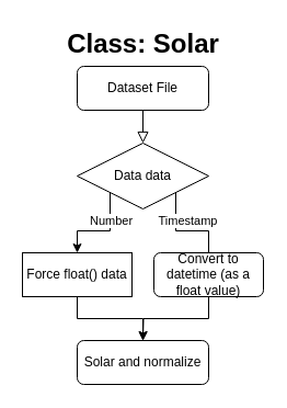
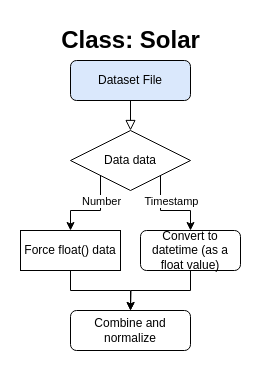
  <mxCell id="0" />
  <mxCell id="1" parent="0" />
  <mxCell id="2" value="" style="rounded=0;html=1;jettySize=auto;orthogonalLoop=1;fontSize=11;endArrow=block;endFill=0;endSize=8;strokeWidth=1;shadow=0;labelBackgroundColor=none;edgeStyle=orthogonalEdgeStyle;" parent="1" source="3" edge="1"><mxGeometry relative="1" as="geometry"><mxPoint x="130" y="130" as="targetPoint" /></mxGeometry></mxCell>
- <mxCell id="3" value="Dataset File" style="rounded=1;whiteSpace=wrap;html=1;fontSize=12;glass=0;strokeWidth=1;shadow=0;" parent="1" vertex="1"><mxGeometry x="70" y="60" width="120" height="40" as="geometry" /></mxCell>
- <mxCell id="4" style="edgeStyle=orthogonalEdgeStyle;rounded=0;orthogonalLoop=1;jettySize=auto;html=1;exitX=1;exitY=1;exitDx=0;exitDy=0;entryX=0.5;entryY=0;entryDx=0;entryDy=0;endArrow=none;" edge="1" parent="1" source="8" target="12"><mxGeometry relative="1" as="geometry" /></mxCell>
+ <mxCell id="3" value="Dataset File" style="rounded=1;whiteSpace=wrap;html=1;fontSize=12;glass=0;strokeWidth=1;shadow=0;fillColor=#dae8fc;" parent="1" vertex="1"><mxGeometry x="70" y="60" width="120" height="40" as="geometry" /></mxCell>
+ <mxCell id="4" style="edgeStyle=orthogonalEdgeStyle;rounded=0;orthogonalLoop=1;jettySize=auto;html=1;exitX=1;exitY=1;exitDx=0;exitDy=0;entryX=0.5;entryY=0;entryDx=0;entryDy=0;" edge="1" parent="1" source="8" target="12"><mxGeometry relative="1" as="geometry" /></mxCell>
  <mxCell id="5" value="Timestamp" style="edgeLabel;html=1;align=center;verticalAlign=middle;resizable=0;points=[];" vertex="1" connectable="0" parent="4"><mxGeometry x="0.176" y="1" relative="1" as="geometry"><mxPoint x="-5" y="-9" as="offset" /></mxGeometry></mxCell>
  <mxCell id="6" style="edgeStyle=orthogonalEdgeStyle;rounded=0;orthogonalLoop=1;jettySize=auto;html=1;exitX=0;exitY=1;exitDx=0;exitDy=0;entryX=0.5;entryY=0;entryDx=0;entryDy=0;" edge="1" parent="1" source="8" target="10"><mxGeometry relative="1" as="geometry" /></mxCell>
  <mxCell id="7" value="Number" style="edgeLabel;html=1;align=center;verticalAlign=middle;resizable=0;points=[];" vertex="1" connectable="0" parent="6"><mxGeometry x="0.176" y="1" relative="1" as="geometry"><mxPoint x="15" y="-11" as="offset" /></mxGeometry></mxCell>
  <mxCell id="8" value="Data data" style="rhombus;whiteSpace=wrap;html=1;" vertex="1" parent="1"><mxGeometry x="70" y="130" width="120" height="60" as="geometry" /></mxCell>
  <mxCell id="9" style="edgeStyle=orthogonalEdgeStyle;rounded=0;orthogonalLoop=1;jettySize=auto;html=1;exitX=0.5;exitY=1;exitDx=0;exitDy=0;entryX=0.5;entryY=0;entryDx=0;entryDy=0;" edge="1" parent="1" source="10" target="13"><mxGeometry relative="1" as="geometry" /></mxCell>
  <mxCell id="10" value="Force float() data" style="whiteSpace=wrap;html=1;fontSize=12;glass=0;strokeWidth=1;shadow=0;rounded=0;" vertex="1" parent="1"><mxGeometry x="20" y="230" width="100" height="40" as="geometry" /></mxCell>
  <mxCell id="11" style="edgeStyle=orthogonalEdgeStyle;rounded=0;orthogonalLoop=1;jettySize=auto;html=1;exitX=0.5;exitY=1;exitDx=0;exitDy=0;" edge="1" parent="1" source="12"><mxGeometry relative="1" as="geometry"><mxPoint x="130" y="310" as="targetPoint" /></mxGeometry></mxCell>
  <mxCell id="12" value="Convert to datetime (as a float value)" style="rounded=1;whiteSpace=wrap;html=1;fontSize=12;glass=0;strokeWidth=1;shadow=0;" vertex="1" parent="1"><mxGeometry x="140" y="230" width="100" height="40" as="geometry" /></mxCell>
- <mxCell id="13" value="Solar and normalize" style="rounded=1;whiteSpace=wrap;html=1;fontSize=12;glass=0;strokeWidth=1;shadow=0;" vertex="1" parent="1"><mxGeometry x="70" y="310" width="120" height="40" as="geometry" /></mxCell>
+ <mxCell id="13" value="Combine and normalize" style="rounded=1;whiteSpace=wrap;html=1;fontSize=12;glass=0;strokeWidth=1;shadow=0;" vertex="1" parent="1"><mxGeometry x="70" y="310" width="120" height="40" as="geometry" /></mxCell>
  <mxCell id="14" value="Class: Solar" style="text;strokeColor=none;fillColor=none;html=1;fontSize=24;fontStyle=1;verticalAlign=middle;align=center;" vertex="1" parent="1"><mxGeometry x="80" y="20" width="100" height="40" as="geometry" /></mxCell>
